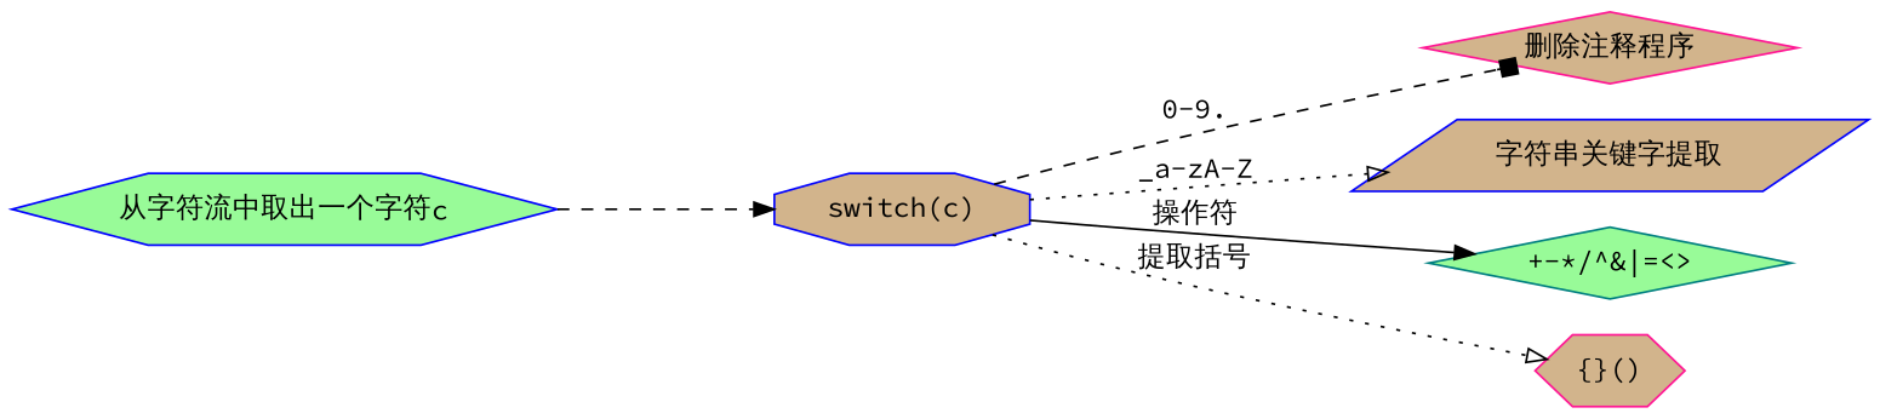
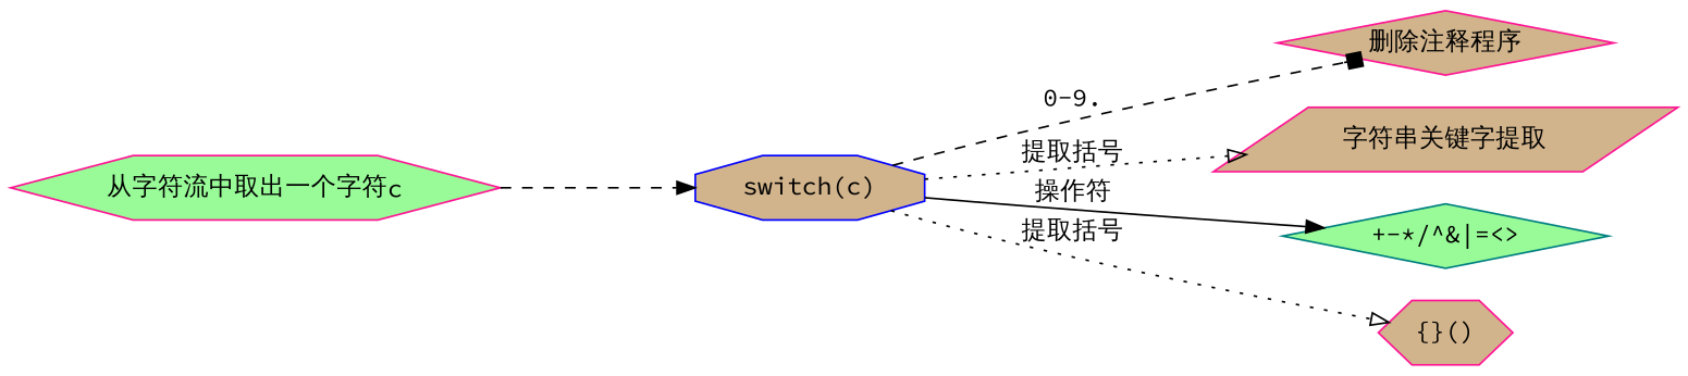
  digraph {
    fontname="Source Code Pro"
    rankdir=LR
    ranksep=1.5
    node [color=deeppink fillcolor=tan fontname="Source Code Pro" shape=diamond style=filled]
    edge [arrowhead=onormal fontname="Source Code Pro" style=dashed]
    n1 [color=blue label="switch(c)" shape=octagon]
    "删除注释程序"
-   "字符串关键字提取" [color=blue shape=parallelogram]
+   "字符串关键字提取" [shape=parallelogram]
    "+-*/^&|=<>" [color=teal fillcolor=palegreen]
    "{}()" [shape=hexagon]
-   "从字符流中取出一个字符c" [color=blue fillcolor=palegreen shape=hexagon]
+   "从字符流中取出一个字符c" [fillcolor=palegreen shape=hexagon]
    n1 -> "删除注释程序" [arrowhead=box label="0-9."]
-   n1 -> "字符串关键字提取" [label="_a-zA-Z" style=dotted]
+   n1 -> "字符串关键字提取" [label="提取括号" style=dotted]
    n1 -> "+-*/^&|=<>" [arrowhead=normal label="操作符" style=solid]
    n1 -> "{}()" [label="提取括号" style=dotted]
    "从字符流中取出一个字符c" -> n1 [arrowhead=normal]
  }
